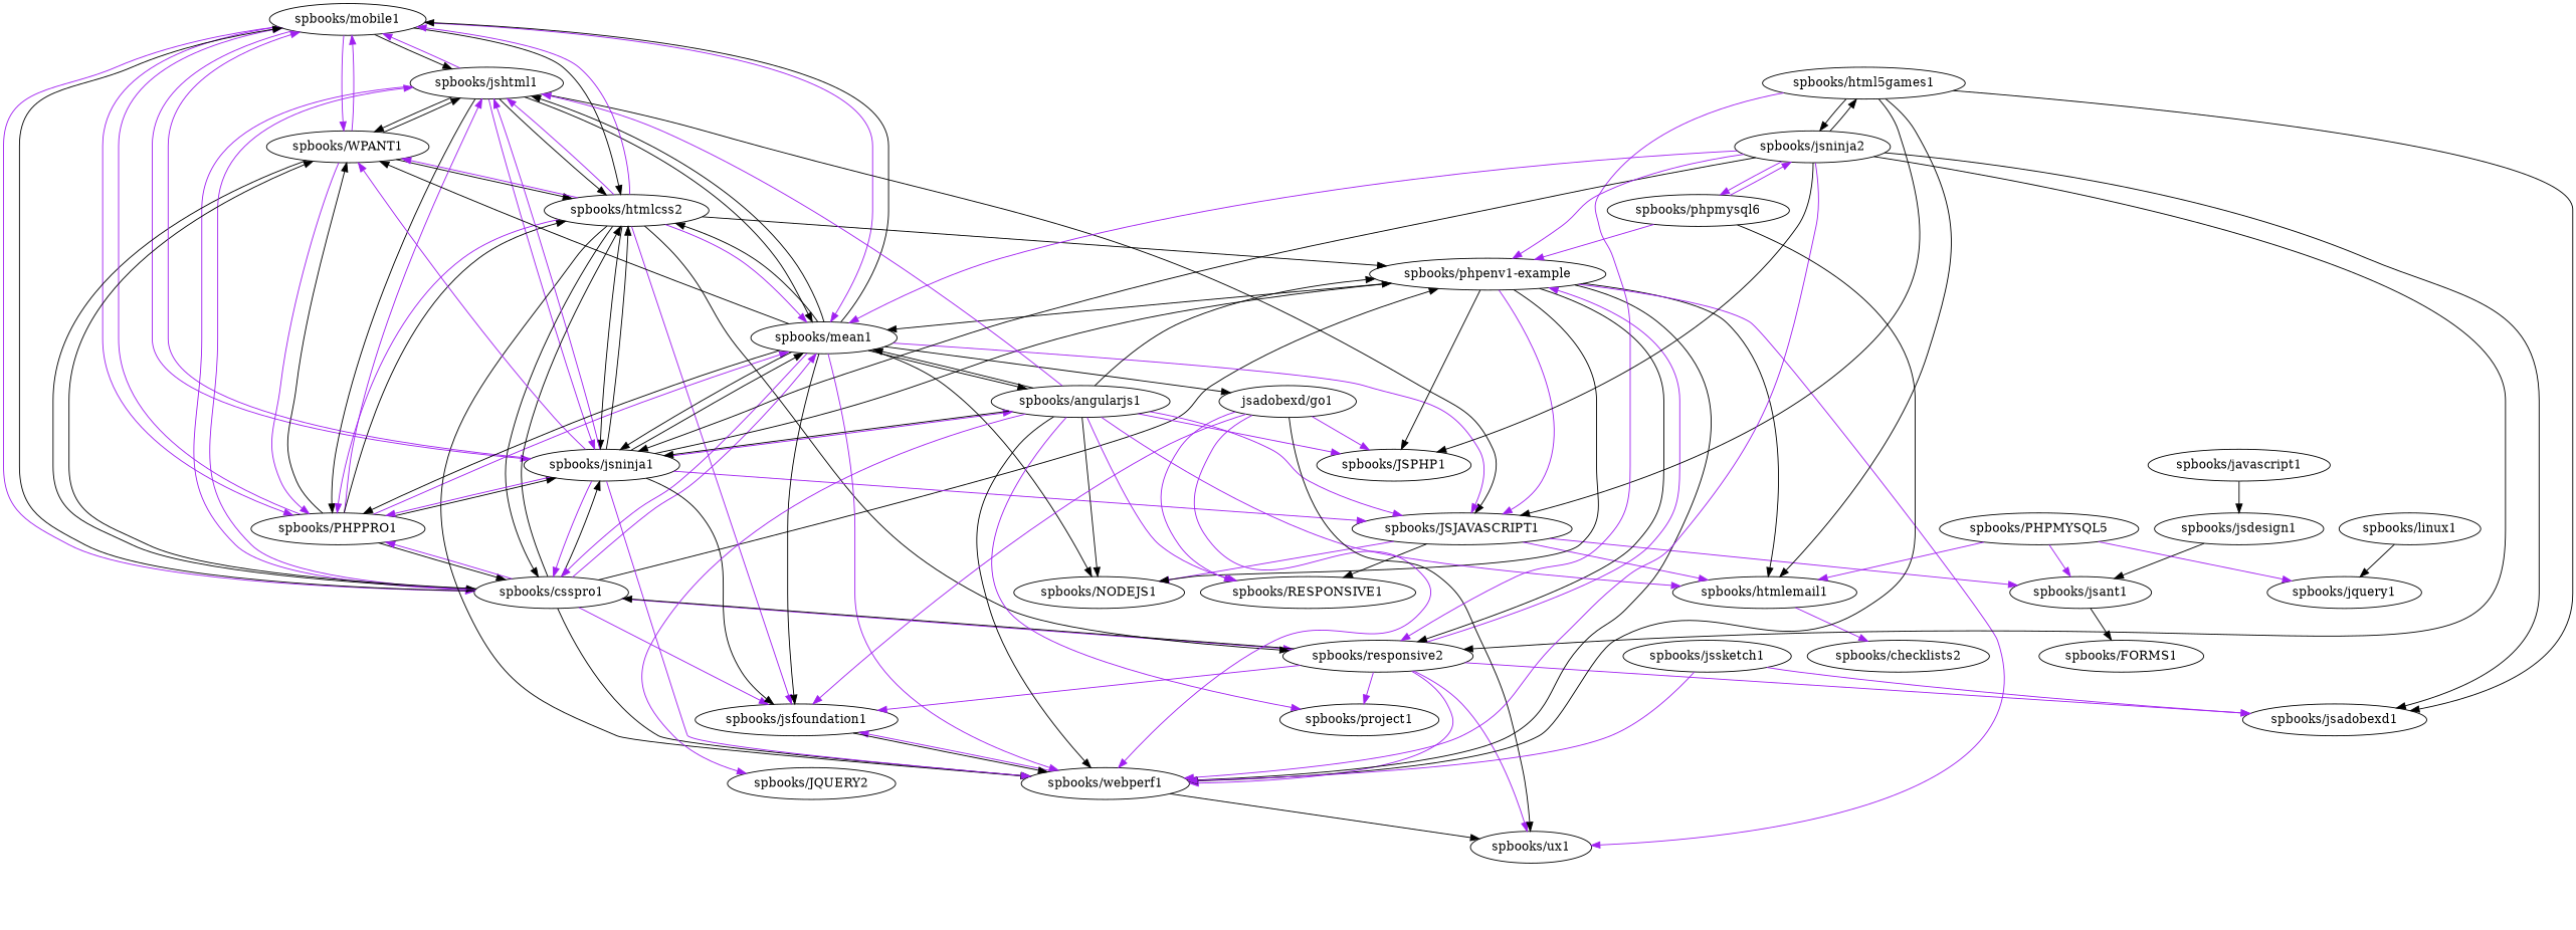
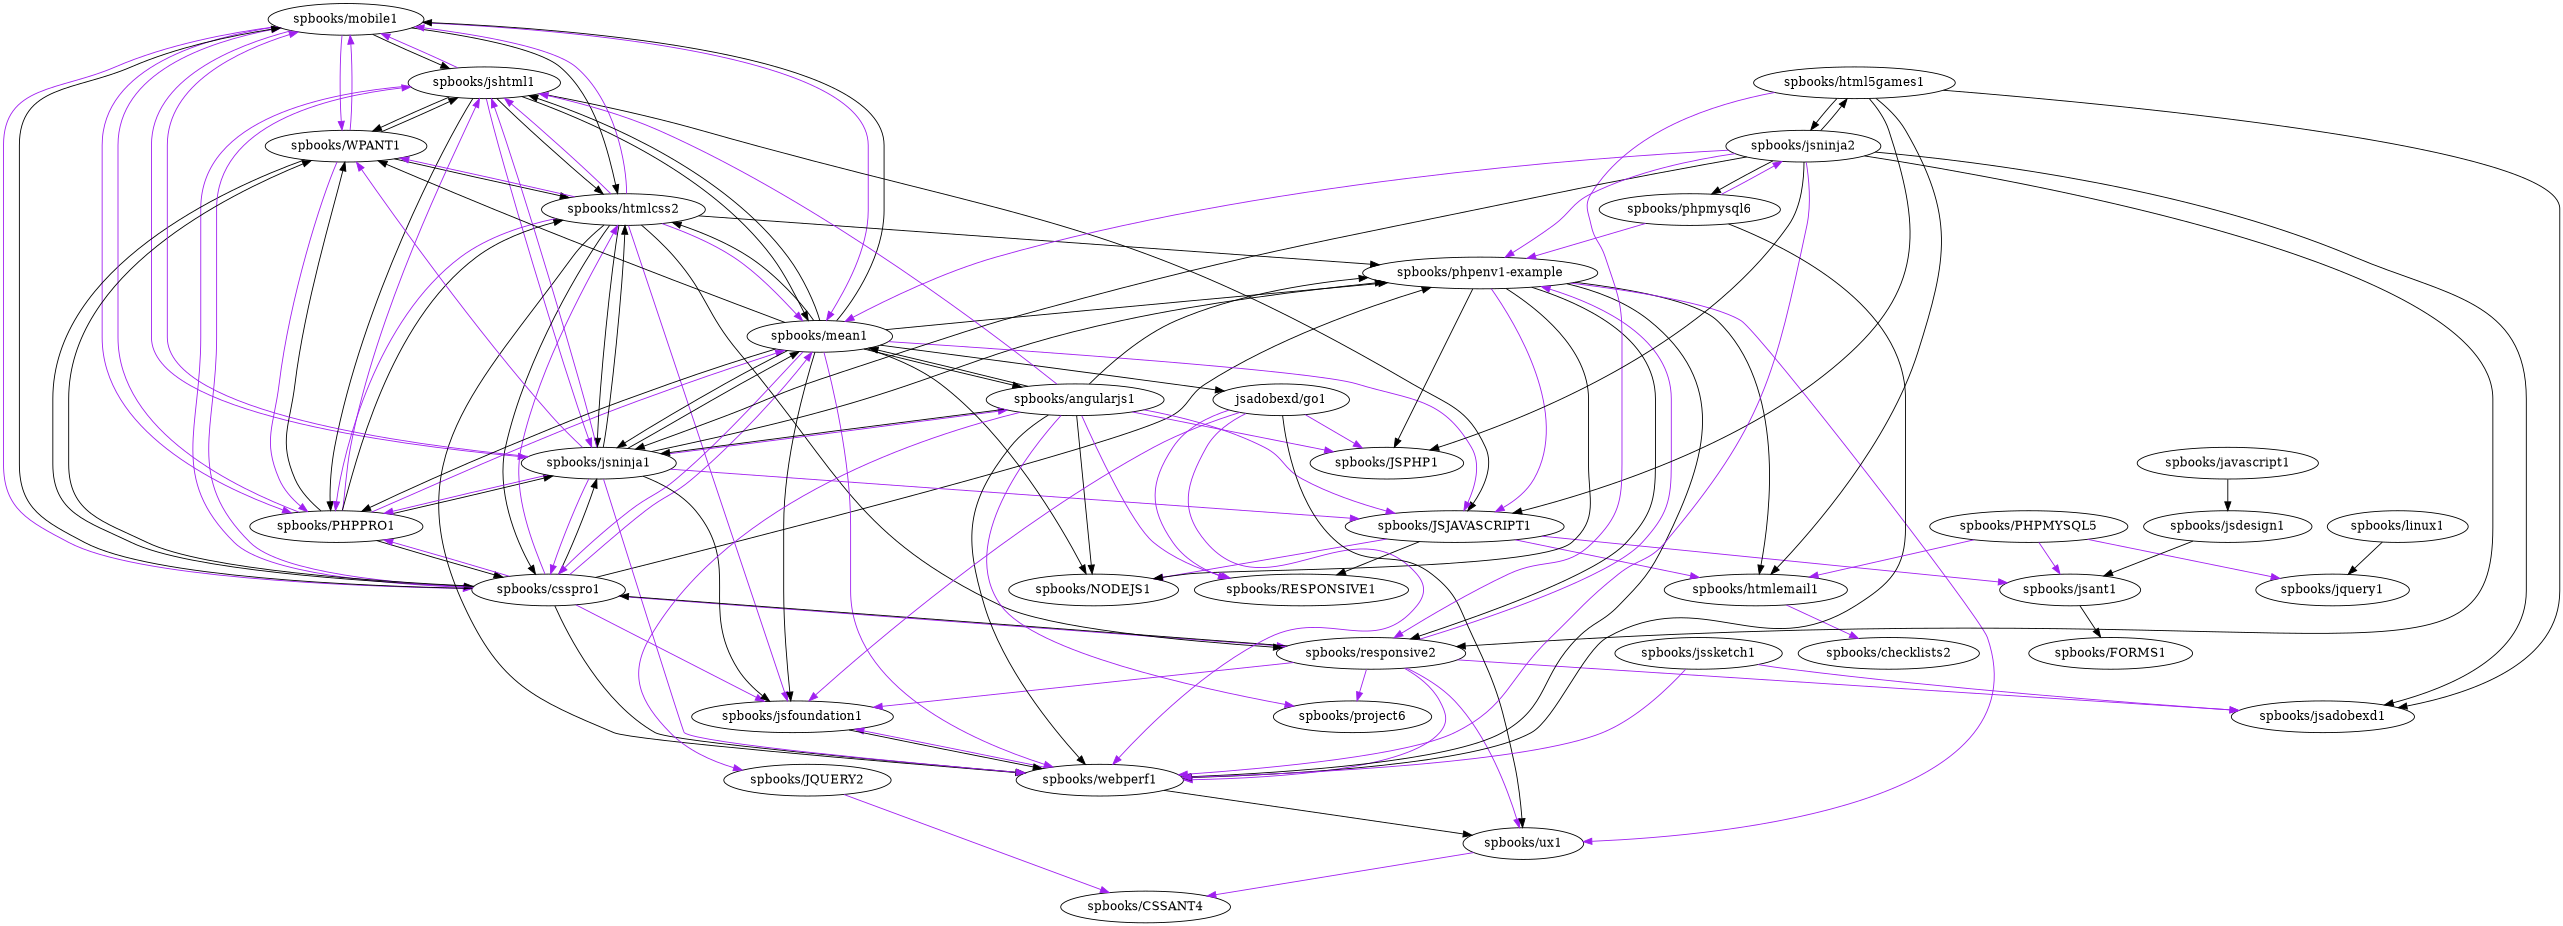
  digraph {
    edge [color=purple]
    "spbooks/mobile1" [l="0.806,46.98"]
    "spbooks/jshtml1" [l="0.802,46.988"]
    "spbooks/WPANT1" [l="0.804,46.972"]
    "spbooks/PHPPRO1" [l="0.792,46.971"]
    "spbooks/csspro1" [l="0.787,46.982"]
    "spbooks/htmlcss2" [l="0.777,46.975"]
    "spbooks/jsninja1" [l="0.789,46.993"]
    "spbooks/mean1" [l="0.776,46.988"]
    "spbooks/JSJAVASCRIPT1" [l="0.793,47.007"]
    "spbooks/responsive2" [l="0.755,46.999"]
    "spbooks/webperf1" [l="0.753,46.989"]
    "spbooks/phpenv1-example" [l="0.768,47.001"]
    "spbooks/jsfoundation1" [l="0.76,46.979"]
    "spbooks/angularjs1" [l="0.776,47.008"]
    "spbooks/NODEJS1" [l="0.792,47.014"]
    n16 [l="0.742,46.977" label="jsadobexd/go1"]
    "spbooks/htmlemail1" [l="0.785,47.024"]
    "spbooks/jsant1" [l="0.824,47.028"]
    "spbooks/RESPONSIVE1" [l="0.765,46.993"]
    "spbooks/jsadobexd1" [l="0.725,47.014"]
-   "spbooks/project1" [l="0.766,47.019"]
+   "spbooks/project1" [l="0.766,47.019" label="spbooks/project6"]
    "spbooks/ux1" [l="0.748,47.008"]
    "spbooks/JSPHP1" [l="0.742,46.992"]
    "spbooks/JQUERY2" [l="0.766,47.035"]
    "spbooks/html5games1" [l="0.749,47.021"]
    "spbooks/jsninja2" [l="0.735,47.003"]
    "spbooks/phpmysql6" [l="0.719,46.988"]
    "spbooks/checklists2" [l="0.789,47.041"]
+   "spbooks/CSSANT4" [l="0.743,47.034"]
    "spbooks/FORMS1" [l="0.847,47.027"]
    "spbooks/javascript1" [l="0.841,47.064"]
    "spbooks/jsdesign1" [l="0.834,47.048"]
    "spbooks/linux1" [l="0.87,47.052"]
    "spbooks/jquery1" [l="0.848,47.046"]
    "spbooks/PHPMYSQL5" [l="0.819,47.04"]
    "spbooks/jssketch1" [l="0.708,47.004"]
    "spbooks/mobile1" -> "spbooks/jshtml1" [color=black]
    "spbooks/mobile1" -> "spbooks/WPANT1"
    "spbooks/mobile1" -> "spbooks/PHPPRO1"
    "spbooks/mobile1" -> "spbooks/csspro1"
    "spbooks/mobile1" -> "spbooks/htmlcss2" [color=black]
    "spbooks/mobile1" -> "spbooks/jsninja1"
    "spbooks/mobile1" -> "spbooks/mean1"
    "spbooks/jshtml1" -> "spbooks/mobile1"
    "spbooks/jshtml1" -> "spbooks/WPANT1" [color=black]
    "spbooks/jshtml1" -> "spbooks/PHPPRO1" [color=black]
    "spbooks/jshtml1" -> "spbooks/csspro1"
    "spbooks/jshtml1" -> "spbooks/htmlcss2" [color=black]
    "spbooks/jshtml1" -> "spbooks/jsninja1"
    "spbooks/jshtml1" -> "spbooks/mean1" [color=black]
    "spbooks/jshtml1" -> "spbooks/JSJAVASCRIPT1" [color=black]
    "spbooks/WPANT1" -> "spbooks/mobile1"
    "spbooks/WPANT1" -> "spbooks/jshtml1" [color=black]
    "spbooks/WPANT1" -> "spbooks/PHPPRO1"
    "spbooks/WPANT1" -> "spbooks/csspro1" [color=black]
    "spbooks/WPANT1" -> "spbooks/htmlcss2" [color=black]
    "spbooks/PHPPRO1" -> "spbooks/mobile1"
    "spbooks/PHPPRO1" -> "spbooks/jshtml1"
    "spbooks/PHPPRO1" -> "spbooks/WPANT1" [color=black]
    "spbooks/PHPPRO1" -> "spbooks/csspro1" [color=black]
    "spbooks/PHPPRO1" -> "spbooks/htmlcss2" [color=black]
    "spbooks/PHPPRO1" -> "spbooks/jsninja1" [color=black]
    "spbooks/PHPPRO1" -> "spbooks/mean1"
    "spbooks/csspro1" -> "spbooks/mobile1" [color=black]
    "spbooks/csspro1" -> "spbooks/jshtml1"
    "spbooks/csspro1" -> "spbooks/WPANT1" [color=black]
    "spbooks/csspro1" -> "spbooks/PHPPRO1"
-   "spbooks/csspro1" -> "spbooks/htmlcss2" [color=black]
+   "spbooks/csspro1" -> "spbooks/htmlcss2"
    "spbooks/csspro1" -> "spbooks/jsninja1" [color=black]
    "spbooks/csspro1" -> "spbooks/mean1"
    "spbooks/csspro1" -> "spbooks/responsive2"
    "spbooks/csspro1" -> "spbooks/webperf1" [color=black]
    "spbooks/csspro1" -> "spbooks/phpenv1-example" [color=black]
    "spbooks/csspro1" -> "spbooks/jsfoundation1"
    "spbooks/htmlcss2" -> "spbooks/mobile1"
    "spbooks/htmlcss2" -> "spbooks/jshtml1"
    "spbooks/htmlcss2" -> "spbooks/WPANT1"
    "spbooks/htmlcss2" -> "spbooks/PHPPRO1"
    "spbooks/htmlcss2" -> "spbooks/csspro1" [color=black]
    "spbooks/htmlcss2" -> "spbooks/jsninja1" [color=black]
    "spbooks/htmlcss2" -> "spbooks/mean1"
    "spbooks/htmlcss2" -> "spbooks/responsive2" [color=black]
    "spbooks/htmlcss2" -> "spbooks/webperf1" [color=black]
    "spbooks/htmlcss2" -> "spbooks/phpenv1-example" [color=black]
    "spbooks/htmlcss2" -> "spbooks/jsfoundation1"
    "spbooks/jsninja1" -> "spbooks/mobile1"
    "spbooks/jsninja1" -> "spbooks/jshtml1"
    "spbooks/jsninja1" -> "spbooks/WPANT1"
    "spbooks/jsninja1" -> "spbooks/PHPPRO1"
    "spbooks/jsninja1" -> "spbooks/csspro1"
    "spbooks/jsninja1" -> "spbooks/htmlcss2" [color=black]
    "spbooks/jsninja1" -> "spbooks/mean1" [color=black]
    "spbooks/jsninja1" -> "spbooks/JSJAVASCRIPT1"
    "spbooks/jsninja1" -> "spbooks/webperf1"
    "spbooks/jsninja1" -> "spbooks/phpenv1-example" [color=black]
    "spbooks/jsninja1" -> "spbooks/jsfoundation1" [color=black]
    "spbooks/jsninja1" -> "spbooks/angularjs1"
    "spbooks/mean1" -> "spbooks/mobile1" [color=black]
    "spbooks/mean1" -> "spbooks/jshtml1" [color=black]
    "spbooks/mean1" -> "spbooks/WPANT1" [color=black]
    "spbooks/mean1" -> "spbooks/PHPPRO1" [color=black]
    "spbooks/mean1" -> "spbooks/csspro1"
    "spbooks/mean1" -> "spbooks/htmlcss2" [color=black]
    "spbooks/mean1" -> "spbooks/jsninja1" [color=black]
    "spbooks/mean1" -> "spbooks/JSJAVASCRIPT1"
    "spbooks/mean1" -> "spbooks/webperf1"
-   "spbooks/phpenv1-example" -> "spbooks/mean1" [color=black]
+   "spbooks/mean1" -> "spbooks/phpenv1-example" [color=black]
    "spbooks/mean1" -> "spbooks/jsfoundation1" [color=black]
    "spbooks/mean1" -> "spbooks/angularjs1" [color=black]
    "spbooks/mean1" -> "spbooks/NODEJS1" [color=black]
    "spbooks/mean1" -> n16 [color=black]
    "spbooks/JSJAVASCRIPT1" -> "spbooks/NODEJS1"
    "spbooks/JSJAVASCRIPT1" -> "spbooks/htmlemail1"
    "spbooks/JSJAVASCRIPT1" -> "spbooks/jsant1"
    "spbooks/JSJAVASCRIPT1" -> "spbooks/RESPONSIVE1" [color=black]
    "spbooks/responsive2" -> "spbooks/csspro1" [color=black]
    "spbooks/responsive2" -> "spbooks/webperf1"
    "spbooks/responsive2" -> "spbooks/phpenv1-example"
    "spbooks/responsive2" -> "spbooks/jsfoundation1"
    "spbooks/responsive2" -> "spbooks/jsadobexd1"
    "spbooks/responsive2" -> "spbooks/project1"
    "spbooks/responsive2" -> "spbooks/ux1"
    "spbooks/webperf1" -> "spbooks/jsfoundation1"
    "spbooks/webperf1" -> "spbooks/ux1" [color=black]
    "spbooks/phpenv1-example" -> "spbooks/JSJAVASCRIPT1"
    "spbooks/phpenv1-example" -> "spbooks/responsive2" [color=black]
    "spbooks/phpenv1-example" -> "spbooks/webperf1" [color=black]
    "spbooks/phpenv1-example" -> "spbooks/NODEJS1" [color=black]
    "spbooks/phpenv1-example" -> "spbooks/htmlemail1" [color=black]
    "spbooks/phpenv1-example" -> "spbooks/ux1"
    "spbooks/phpenv1-example" -> "spbooks/JSPHP1" [color=black]
    "spbooks/jsfoundation1" -> "spbooks/webperf1" [color=black]
    "spbooks/angularjs1" -> "spbooks/jshtml1"
    "spbooks/angularjs1" -> "spbooks/jsninja1" [color=black]
    "spbooks/angularjs1" -> "spbooks/mean1" [color=black]
    "spbooks/angularjs1" -> "spbooks/JSJAVASCRIPT1"
    "spbooks/angularjs1" -> "spbooks/webperf1" [color=black]
    "spbooks/angularjs1" -> "spbooks/phpenv1-example" [color=black]
    "spbooks/angularjs1" -> "spbooks/NODEJS1" [color=black]
-   "spbooks/angularjs1" -> "spbooks/htmlemail1"
    "spbooks/angularjs1" -> "spbooks/RESPONSIVE1"
    "spbooks/angularjs1" -> "spbooks/project1"
    "spbooks/angularjs1" -> "spbooks/JSPHP1"
    "spbooks/angularjs1" -> "spbooks/JQUERY2"
    n16 -> "spbooks/webperf1"
    n16 -> "spbooks/jsfoundation1"
    n16 -> "spbooks/RESPONSIVE1"
    n16 -> "spbooks/ux1" [color=black]
    n16 -> "spbooks/JSPHP1"
    "spbooks/htmlemail1" -> "spbooks/checklists2"
    "spbooks/jsant1" -> "spbooks/FORMS1" [color=black]
+   "spbooks/ux1" -> "spbooks/CSSANT4"
+   "spbooks/JQUERY2" -> "spbooks/CSSANT4"
    "spbooks/html5games1" -> "spbooks/JSJAVASCRIPT1" [color=black]
    "spbooks/html5games1" -> "spbooks/responsive2"
    "spbooks/html5games1" -> "spbooks/htmlemail1" [color=black]
    "spbooks/html5games1" -> "spbooks/jsadobexd1" [color=black]
    "spbooks/html5games1" -> "spbooks/jsninja2" [color=black]
    "spbooks/jsninja2" -> "spbooks/jsninja1" [color=black]
    "spbooks/jsninja2" -> "spbooks/mean1"
    "spbooks/jsninja2" -> "spbooks/responsive2" [color=black]
    "spbooks/jsninja2" -> "spbooks/webperf1"
    "spbooks/jsninja2" -> "spbooks/phpenv1-example"
    "spbooks/jsninja2" -> "spbooks/jsadobexd1" [color=black]
    "spbooks/jsninja2" -> "spbooks/JSPHP1" [color=black]
    "spbooks/jsninja2" -> "spbooks/html5games1" [color=black]
-   "spbooks/jsninja2" -> "spbooks/phpmysql6"
+   "spbooks/jsninja2" -> "spbooks/phpmysql6" [color=black]
    "spbooks/phpmysql6" -> "spbooks/webperf1" [color=black]
    "spbooks/phpmysql6" -> "spbooks/phpenv1-example"
    "spbooks/phpmysql6" -> "spbooks/jsninja2"
    "spbooks/javascript1" -> "spbooks/jsdesign1" [color=black]
    "spbooks/jsdesign1" -> "spbooks/jsant1" [color=black]
    "spbooks/linux1" -> "spbooks/jquery1" [color=black]
    "spbooks/PHPMYSQL5" -> "spbooks/htmlemail1"
    "spbooks/PHPMYSQL5" -> "spbooks/jsant1"
    "spbooks/PHPMYSQL5" -> "spbooks/jquery1"
    "spbooks/jssketch1" -> "spbooks/webperf1"
    "spbooks/jssketch1" -> "spbooks/jsadobexd1"
  }
